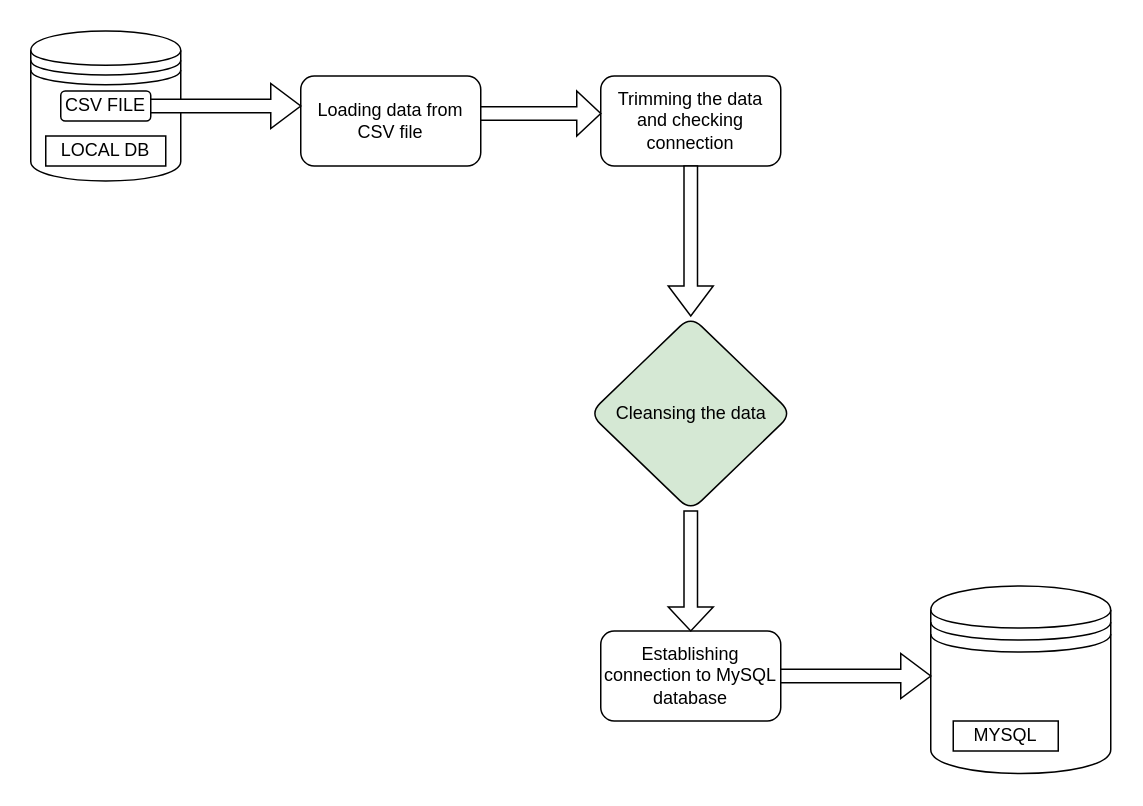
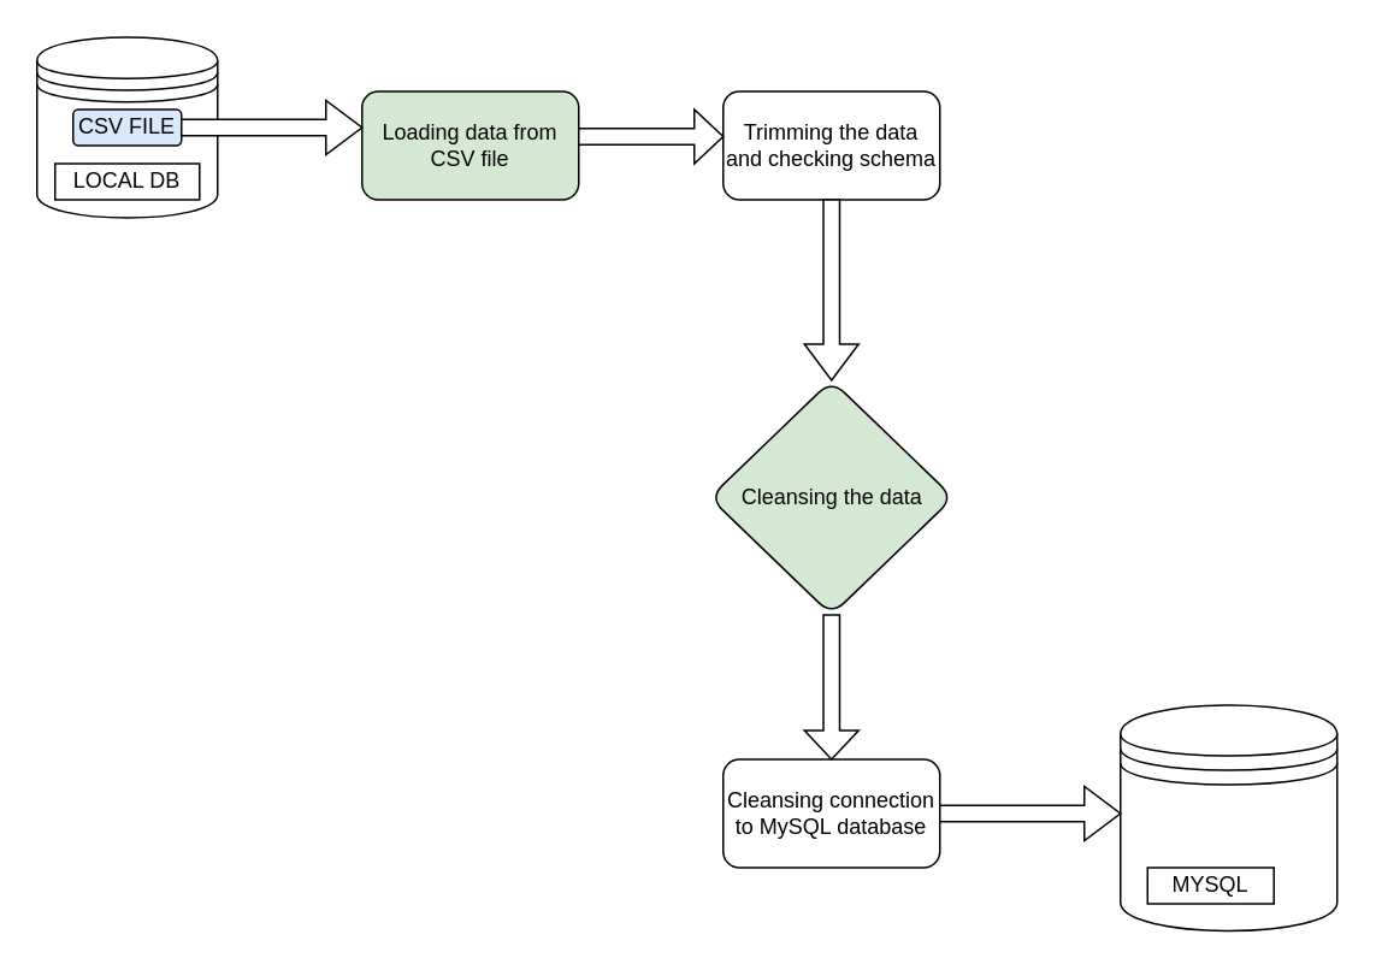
  <mxCell id="0" />
  <mxCell id="1" parent="0" />
- <mxCell id="2" value=" Loading data from CSV file" style="rounded=1;whiteSpace=wrap;html=1;" vertex="1" parent="1"><mxGeometry x="200" y="50" width="120" height="60" as="geometry" /></mxCell>
- <mxCell id="3" value="Trimming the data and checking connection" style="rounded=1;whiteSpace=wrap;html=1;" vertex="1" parent="1"><mxGeometry x="400" y="50" width="120" height="60" as="geometry" /></mxCell>
+ <mxCell id="2" value=" Loading data from CSV file" style="rounded=1;whiteSpace=wrap;html=1;fillColor=#d5e8d4;" vertex="1" parent="1"><mxGeometry x="200" y="50" width="120" height="60" as="geometry" /></mxCell>
+ <mxCell id="3" value="Trimming the data and checking schema" style="rounded=1;whiteSpace=wrap;html=1;" vertex="1" parent="1"><mxGeometry x="400" y="50" width="120" height="60" as="geometry" /></mxCell>
  <mxCell id="4" value="Cleansing the data" style="rhombus;whiteSpace=wrap;html=1;rounded=1;fillColor=#d5e8d4;" vertex="1" parent="1"><mxGeometry x="392.5" y="210" width="135" height="130" as="geometry" /></mxCell>
- <mxCell id="5" value=" Establishing connection to MySQL database" style="whiteSpace=wrap;html=1;rounded=1;" vertex="1" parent="1"><mxGeometry x="400" y="420" width="120" height="60" as="geometry" /></mxCell>
+ <mxCell id="5" value=" Cleansing connection to MySQL database" style="whiteSpace=wrap;html=1;rounded=1;" vertex="1" parent="1"><mxGeometry x="400" y="420" width="120" height="60" as="geometry" /></mxCell>
  <mxCell id="6" value="" style="shape=singleArrow;whiteSpace=wrap;html=1;direction=south;" vertex="1" parent="1"><mxGeometry x="445" y="110" width="30" height="100" as="geometry" /></mxCell>
  <mxCell id="7" value="" style="shape=singleArrow;whiteSpace=wrap;html=1;" vertex="1" parent="1"><mxGeometry x="320" y="60" width="80" height="30" as="geometry" /></mxCell>
  <mxCell id="8" value="" style="shape=singleArrow;direction=south;whiteSpace=wrap;html=1;" vertex="1" parent="1"><mxGeometry x="445" y="340" width="30" height="80" as="geometry" /></mxCell>
  <mxCell id="9" value="" style="shape=datastore;whiteSpace=wrap;html=1;" vertex="1" parent="1"><mxGeometry x="620" y="390" width="120" height="125" as="geometry" /></mxCell>
  <mxCell id="10" value="" style="shape=singleArrow;whiteSpace=wrap;html=1;" vertex="1" parent="1"><mxGeometry x="520" y="435" width="100" height="30" as="geometry" /></mxCell>
  <mxCell id="11" value="MYSQL" style="rounded=0;whiteSpace=wrap;html=1;" vertex="1" parent="1"><mxGeometry x="635" y="480" width="70" height="20" as="geometry" /></mxCell>
  <mxCell id="12" value="" style="shape=datastore;whiteSpace=wrap;html=1;" vertex="1" parent="1"><mxGeometry x="20" y="20" width="100" height="100" as="geometry" /></mxCell>
  <mxCell id="13" value="LOCAL DB" style="whiteSpace=wrap;html=1;rounded=0;" vertex="1" parent="1"><mxGeometry x="30" y="90" width="80" height="20" as="geometry" /></mxCell>
- <mxCell id="14" value="CSV FILE" style="rounded=1;whiteSpace=wrap;html=1;" vertex="1" parent="1"><mxGeometry x="40" y="60" width="60" height="20" as="geometry" /></mxCell>
+ <mxCell id="14" value="CSV FILE" style="rounded=1;whiteSpace=wrap;html=1;fillColor=#dae8fc;" vertex="1" parent="1"><mxGeometry x="40" y="60" width="60" height="20" as="geometry" /></mxCell>
  <mxCell id="15" value="" style="shape=singleArrow;whiteSpace=wrap;html=1;" vertex="1" parent="1"><mxGeometry x="100" y="55" width="100" height="30" as="geometry" /></mxCell>
